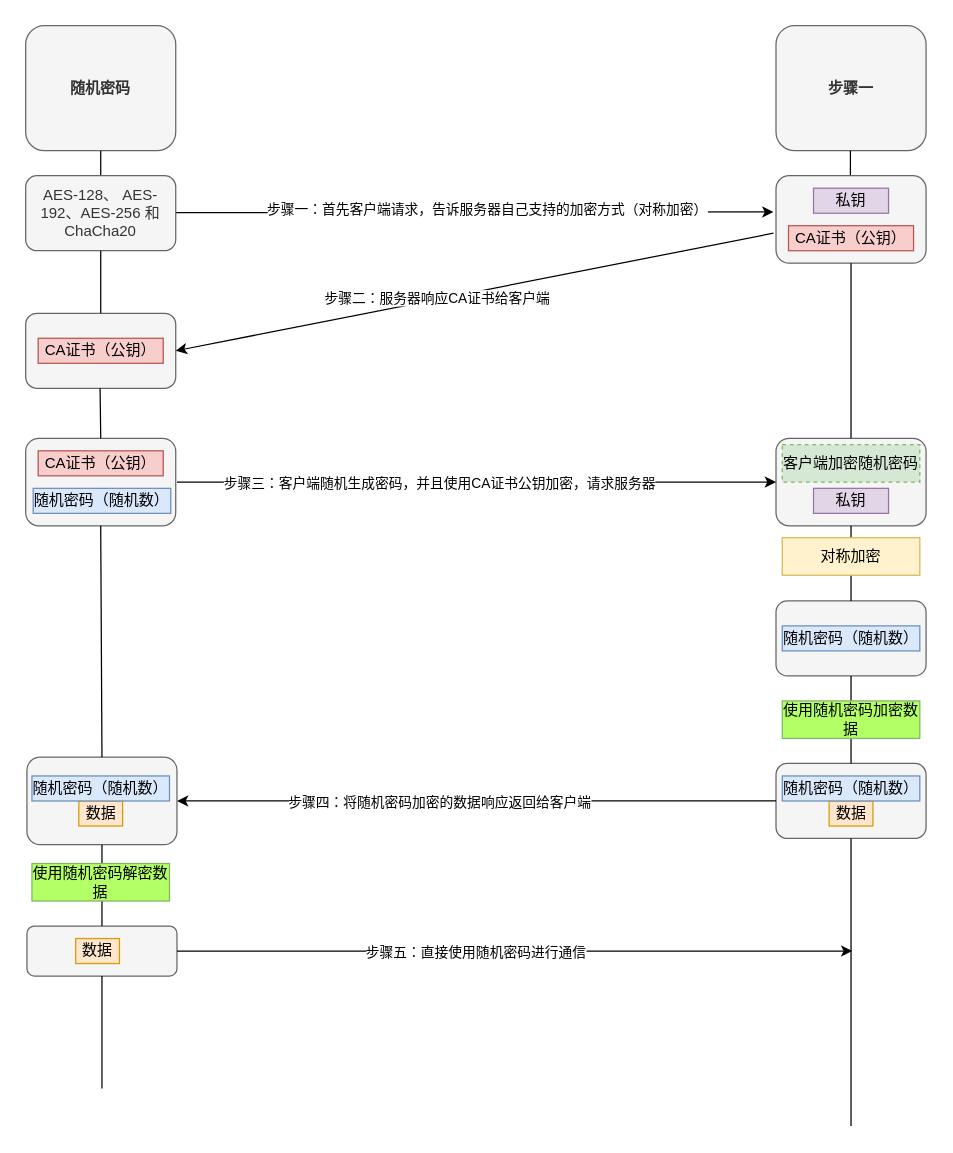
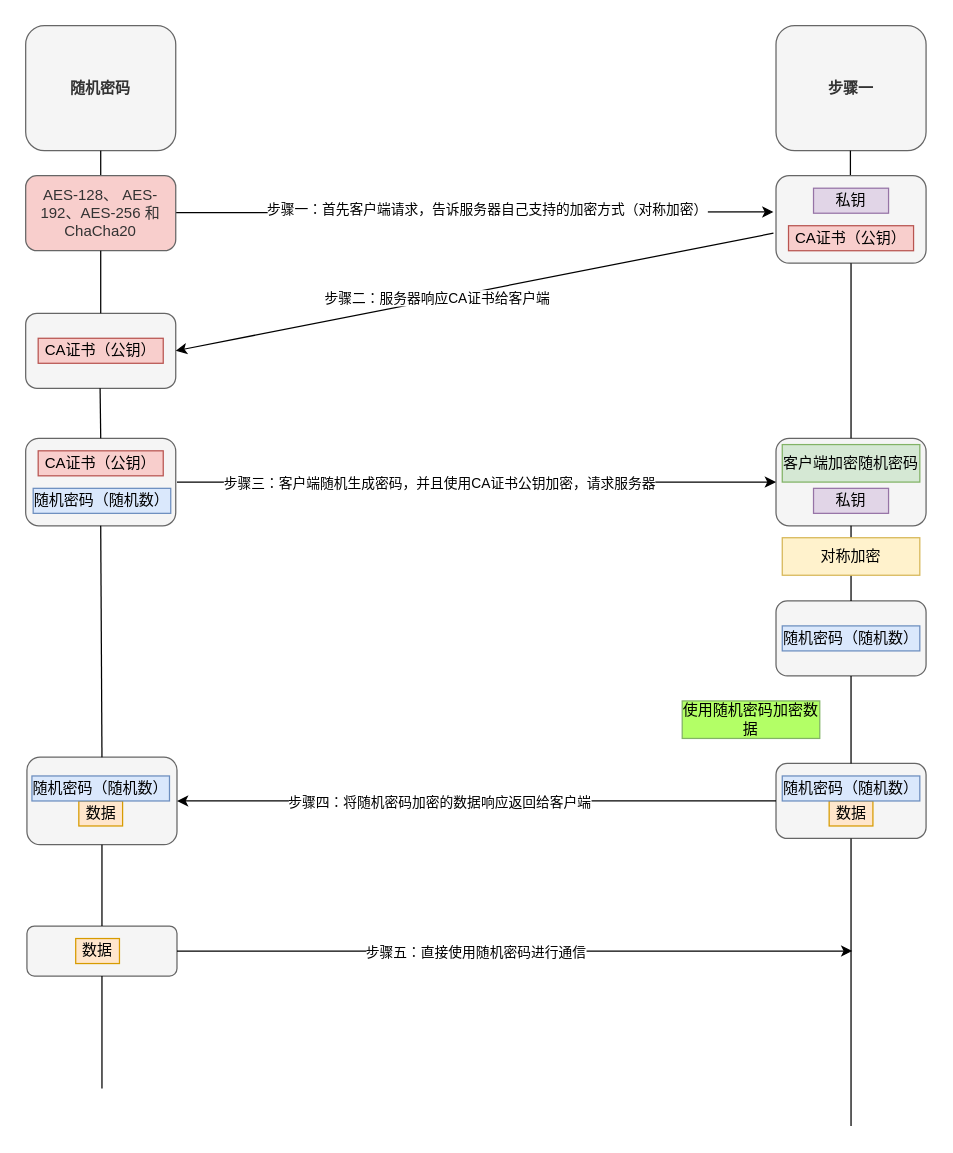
  <mxCell id="0" />
  <mxCell id="1" parent="0" />
  <mxCell id="2" value="&lt;div&gt;&lt;span&gt;&lt;b&gt;随机密码&lt;/b&gt;&lt;/span&gt;&lt;/div&gt;" style="rounded=1;whiteSpace=wrap;html=1;align=center;fillColor=#f5f5f5;strokeColor=#666666;fontColor=#333333;" vertex="1" parent="1"><mxGeometry x="20" y="20" width="120" height="100" as="geometry" /></mxCell>
  <mxCell id="3" value="&lt;div&gt;&lt;span&gt;&lt;b&gt;步骤一&lt;/b&gt;&lt;/span&gt;&lt;/div&gt;" style="rounded=1;whiteSpace=wrap;html=1;align=center;fillColor=#f5f5f5;strokeColor=#666666;fontColor=#333333;" vertex="1" parent="1"><mxGeometry x="620" y="20" width="120" height="100" as="geometry" /></mxCell>
  <mxCell id="4" value="" style="endArrow=none;html=1;entryX=0.5;entryY=1;entryDx=0;entryDy=0;" edge="1" parent="1" target="2"><mxGeometry width="50" height="50" relative="1" as="geometry"><mxPoint x="80" y="140" as="sourcePoint" /><mxPoint x="100" y="140" as="targetPoint" /></mxGeometry></mxCell>
  <mxCell id="5" value="" style="endArrow=none;html=1;entryX=0.5;entryY=1;entryDx=0;entryDy=0;exitX=0.5;exitY=0;exitDx=0;exitDy=0;" edge="1" parent="1"><mxGeometry width="50" height="50" relative="1" as="geometry"><mxPoint x="679.5" y="210" as="sourcePoint" /><mxPoint x="679.5" y="120" as="targetPoint" /></mxGeometry></mxCell>
  <mxCell id="6" value="" style="endArrow=classic;html=1;entryX=-0.017;entryY=0.414;entryDx=0;entryDy=0;entryPerimeter=0;" edge="1" parent="1" target="10"><mxGeometry width="50" height="50" relative="1" as="geometry"><mxPoint x="140" y="169.5" as="sourcePoint" /><mxPoint x="560" y="169.5" as="targetPoint" /></mxGeometry></mxCell>
  <mxCell id="7" value="步骤一：首先客户端请求，告诉服务器自己支持的加密方式（对称加密）" style="edgeLabel;html=1;align=center;verticalAlign=middle;resizable=0;points=[];" vertex="1" connectable="0" parent="6"><mxGeometry x="0.043" y="3" relative="1" as="geometry"><mxPoint as="offset" /></mxGeometry></mxCell>
- <mxCell id="8" value="AES-128、 AES-192、AES-256 和 ChaCha20" style="rounded=1;whiteSpace=wrap;html=1;fillColor=#f5f5f5;strokeColor=#666666;fontColor=#333333;" vertex="1" parent="1"><mxGeometry x="20" y="140" width="120" height="60" as="geometry" /></mxCell>
+ <mxCell id="8" value="AES-128、 AES-192、AES-256 和 ChaCha20" style="rounded=1;whiteSpace=wrap;html=1;fillColor=#f8cecc;strokeColor=#666666;fontColor=#333333;" vertex="1" parent="1"><mxGeometry x="20" y="140" width="120" height="60" as="geometry" /></mxCell>
  <mxCell id="9" style="edgeStyle=orthogonalEdgeStyle;rounded=0;orthogonalLoop=1;jettySize=auto;html=1;exitX=0.5;exitY=1;exitDx=0;exitDy=0;" edge="1" parent="1" source="8" target="8"><mxGeometry relative="1" as="geometry" /></mxCell>
  <mxCell id="10" value="" style="rounded=1;whiteSpace=wrap;html=1;fillColor=#f5f5f5;strokeColor=#666666;fontColor=#333333;" vertex="1" parent="1"><mxGeometry x="620" y="140" width="120" height="70" as="geometry" /></mxCell>
  <mxCell id="11" value="私钥" style="rounded=0;whiteSpace=wrap;html=1;fillColor=#e1d5e7;strokeColor=#9673a6;" vertex="1" parent="1"><mxGeometry x="650" y="150" width="60" height="20" as="geometry" /></mxCell>
  <mxCell id="12" value="CA证书（公钥）" style="rounded=0;whiteSpace=wrap;html=1;fillColor=#f8cecc;strokeColor=#b85450;" vertex="1" parent="1"><mxGeometry x="630" y="180" width="100" height="20" as="geometry" /></mxCell>
  <mxCell id="13" value="" style="rounded=1;whiteSpace=wrap;html=1;fillColor=#f5f5f5;strokeColor=#666666;fontColor=#333333;" vertex="1" parent="1"><mxGeometry x="20" y="250" width="120" height="60" as="geometry" /></mxCell>
  <mxCell id="14" value="" style="endArrow=none;html=1;entryX=0.5;entryY=1;entryDx=0;entryDy=0;exitX=0.5;exitY=0;exitDx=0;exitDy=0;" edge="1" parent="1" source="13" target="8"><mxGeometry width="50" height="50" relative="1" as="geometry"><mxPoint x="70" y="260" as="sourcePoint" /><mxPoint x="120" y="210" as="targetPoint" /></mxGeometry></mxCell>
  <mxCell id="15" value="CA证书（公钥）" style="rounded=0;whiteSpace=wrap;html=1;fillColor=#f8cecc;strokeColor=#b85450;" vertex="1" parent="1"><mxGeometry x="30" y="270" width="100" height="20" as="geometry" /></mxCell>
  <mxCell id="16" value="" style="endArrow=classic;html=1;exitX=-0.017;exitY=0.657;exitDx=0;exitDy=0;exitPerimeter=0;entryX=1;entryY=0.5;entryDx=0;entryDy=0;" edge="1" parent="1" source="10" target="13"><mxGeometry width="50" height="50" relative="1" as="geometry"><mxPoint x="520" y="330" as="sourcePoint" /><mxPoint x="570" y="280" as="targetPoint" /></mxGeometry></mxCell>
  <mxCell id="17" value="步骤二：服务器响应CA证书给客户端" style="edgeLabel;html=1;align=center;verticalAlign=middle;resizable=0;points=[];" vertex="1" connectable="0" parent="16"><mxGeometry x="0.125" y="-1" relative="1" as="geometry"><mxPoint as="offset" /></mxGeometry></mxCell>
  <mxCell id="18" value="" style="rounded=1;whiteSpace=wrap;html=1;fillColor=#f5f5f5;strokeColor=#666666;fontColor=#333333;" vertex="1" parent="1"><mxGeometry x="20" y="350" width="120" height="70" as="geometry" /></mxCell>
  <mxCell id="19" value="" style="endArrow=none;html=1;entryX=0.5;entryY=1;entryDx=0;entryDy=0;exitX=0.5;exitY=0;exitDx=0;exitDy=0;" edge="1" parent="1" source="18"><mxGeometry width="50" height="50" relative="1" as="geometry"><mxPoint x="80" y="340" as="sourcePoint" /><mxPoint x="79.5" y="310" as="targetPoint" /></mxGeometry></mxCell>
  <mxCell id="20" value="CA证书（公钥）" style="rounded=0;whiteSpace=wrap;html=1;fillColor=#f8cecc;strokeColor=#b85450;" vertex="1" parent="1"><mxGeometry x="30" y="360" width="100" height="20" as="geometry" /></mxCell>
  <mxCell id="21" value="随机密码（随机数）" style="rounded=0;whiteSpace=wrap;html=1;fillColor=#dae8fc;strokeColor=#6c8ebf;" vertex="1" parent="1"><mxGeometry x="26" y="390" width="110" height="20" as="geometry" /></mxCell>
  <mxCell id="22" value="" style="rounded=1;whiteSpace=wrap;html=1;fillColor=#f5f5f5;strokeColor=#666666;fontColor=#333333;" vertex="1" parent="1"><mxGeometry x="620" y="350" width="120" height="70" as="geometry" /></mxCell>
  <mxCell id="23" value="私钥" style="rounded=0;whiteSpace=wrap;html=1;fillColor=#e1d5e7;strokeColor=#9673a6;" vertex="1" parent="1"><mxGeometry x="650" y="390" width="60" height="20" as="geometry" /></mxCell>
- <mxCell id="24" value="客户端加密随机密码" style="rounded=0;whiteSpace=wrap;html=1;fillColor=#d5e8d4;strokeColor=#82b366;dashed=1;" vertex="1" parent="1"><mxGeometry x="625" y="355" width="110" height="30" as="geometry" /></mxCell>
+ <mxCell id="24" value="客户端加密随机密码" style="rounded=0;whiteSpace=wrap;html=1;fillColor=#d5e8d4;strokeColor=#82b366;" vertex="1" parent="1"><mxGeometry x="625" y="355" width="110" height="30" as="geometry" /></mxCell>
  <mxCell id="25" value="" style="endArrow=classic;html=1;entryX=0;entryY=0.5;entryDx=0;entryDy=0;" edge="1" parent="1" target="22"><mxGeometry width="50" height="50" relative="1" as="geometry"><mxPoint x="141" y="385" as="sourcePoint" /><mxPoint x="580" y="390" as="targetPoint" /></mxGeometry></mxCell>
  <mxCell id="26" value="步骤三：客户端随机生成密码，并且使用CA证书公钥加密，请求服务器" style="edgeLabel;html=1;align=center;verticalAlign=middle;resizable=0;points=[];" vertex="1" connectable="0" parent="25"><mxGeometry x="-0.298" relative="1" as="geometry"><mxPoint x="41" as="offset" /></mxGeometry></mxCell>
  <mxCell id="27" value="" style="endArrow=none;html=1;entryX=0.5;entryY=1;entryDx=0;entryDy=0;exitX=0.5;exitY=0;exitDx=0;exitDy=0;" edge="1" parent="1" source="22" target="10"><mxGeometry width="50" height="50" relative="1" as="geometry"><mxPoint x="660" y="310" as="sourcePoint" /><mxPoint x="710" y="260" as="targetPoint" /></mxGeometry></mxCell>
  <mxCell id="28" value="" style="rounded=1;whiteSpace=wrap;html=1;fillColor=#f5f5f5;strokeColor=#666666;fontColor=#333333;" vertex="1" parent="1"><mxGeometry x="620" y="480" width="120" height="60" as="geometry" /></mxCell>
  <mxCell id="29" value="" style="endArrow=none;html=1;entryX=0.5;entryY=1;entryDx=0;entryDy=0;exitX=0.5;exitY=0;exitDx=0;exitDy=0;" edge="1" parent="1" source="28" target="22"><mxGeometry width="50" height="50" relative="1" as="geometry"><mxPoint x="680" y="470" as="sourcePoint" /><mxPoint x="610" y="450" as="targetPoint" /></mxGeometry></mxCell>
  <mxCell id="30" value="对称加密" style="rounded=0;whiteSpace=wrap;html=1;fillColor=#fff2cc;strokeColor=#d6b656;" vertex="1" parent="1"><mxGeometry x="625" y="429.5" width="110" height="30" as="geometry" /></mxCell>
  <mxCell id="31" value="随机密码（随机数）" style="rounded=0;whiteSpace=wrap;html=1;fillColor=#dae8fc;strokeColor=#6c8ebf;" vertex="1" parent="1"><mxGeometry x="625" y="500" width="110" height="20" as="geometry" /></mxCell>
  <mxCell id="32" value="" style="rounded=1;whiteSpace=wrap;html=1;fillColor=#f5f5f5;strokeColor=#666666;fontColor=#333333;" vertex="1" parent="1"><mxGeometry x="620" y="610" width="120" height="60" as="geometry" /></mxCell>
  <mxCell id="33" value="数据" style="rounded=0;whiteSpace=wrap;html=1;fillColor=#ffe6cc;strokeColor=#d79b00;" vertex="1" parent="1"><mxGeometry x="662.5" y="640" width="35" height="20" as="geometry" /></mxCell>
  <mxCell id="34" value="随机密码（随机数）" style="rounded=0;whiteSpace=wrap;html=1;fillColor=#dae8fc;strokeColor=#6c8ebf;" vertex="1" parent="1"><mxGeometry x="625" y="620" width="110" height="20" as="geometry" /></mxCell>
  <mxCell id="35" value="" style="rounded=1;whiteSpace=wrap;html=1;fillColor=#f5f5f5;strokeColor=#666666;fontColor=#333333;" vertex="1" parent="1"><mxGeometry x="21" y="605" width="120" height="70" as="geometry" /></mxCell>
  <mxCell id="36" value="" style="endArrow=none;html=1;entryX=0.5;entryY=1;entryDx=0;entryDy=0;exitX=0.5;exitY=0;exitDx=0;exitDy=0;" edge="1" parent="1" source="35" target="18"><mxGeometry width="50" height="50" relative="1" as="geometry"><mxPoint x="80" y="600" as="sourcePoint" /><mxPoint x="150" y="510" as="targetPoint" /></mxGeometry></mxCell>
  <mxCell id="37" value="" style="endArrow=classic;html=1;entryX=1;entryY=0.5;entryDx=0;entryDy=0;exitX=0;exitY=0.5;exitDx=0;exitDy=0;" edge="1" parent="1" source="32" target="35"><mxGeometry width="50" height="50" relative="1" as="geometry"><mxPoint x="350" y="670" as="sourcePoint" /><mxPoint x="400" y="620" as="targetPoint" /></mxGeometry></mxCell>
  <mxCell id="38" value="步骤四：将随机密码加密的数据响应返回给客户端" style="edgeLabel;html=1;align=center;verticalAlign=middle;resizable=0;points=[];" vertex="1" connectable="0" parent="37"><mxGeometry x="0.127" relative="1" as="geometry"><mxPoint as="offset" /></mxGeometry></mxCell>
  <mxCell id="39" value="数据" style="rounded=0;whiteSpace=wrap;html=1;fillColor=#ffe6cc;strokeColor=#d79b00;" vertex="1" parent="1"><mxGeometry x="62.5" y="640" width="35" height="20" as="geometry" /></mxCell>
  <mxCell id="40" value="" style="endArrow=none;html=1;entryX=0.5;entryY=1;entryDx=0;entryDy=0;exitX=0.5;exitY=0;exitDx=0;exitDy=0;" edge="1" parent="1" source="32" target="28"><mxGeometry width="50" height="50" relative="1" as="geometry"><mxPoint x="660" y="750" as="sourcePoint" /><mxPoint x="710" y="700" as="targetPoint" /></mxGeometry></mxCell>
- <mxCell id="41" value="使用随机密码加密数据" style="rounded=0;whiteSpace=wrap;html=1;strokeColor=#82b366;fillColor=#B3FF66;" vertex="1" parent="1"><mxGeometry x="625" y="560" width="110" height="30" as="geometry" /></mxCell>
+ <mxCell id="41" value="使用随机密码加密数据" style="rounded=0;whiteSpace=wrap;html=1;strokeColor=#82b366;fillColor=#B3FF66;" vertex="1" parent="1"><mxGeometry x="545" y="560" width="110" height="30" as="geometry" /></mxCell>
  <mxCell id="42" value="随机密码（随机数）" style="rounded=0;whiteSpace=wrap;html=1;fillColor=#dae8fc;strokeColor=#6c8ebf;" vertex="1" parent="1"><mxGeometry x="25" y="620" width="110" height="20" as="geometry" /></mxCell>
  <mxCell id="43" value="" style="rounded=1;whiteSpace=wrap;html=1;fillColor=#f5f5f5;strokeColor=#666666;fontColor=#333333;" vertex="1" parent="1"><mxGeometry x="21" y="740" width="120" height="40" as="geometry" /></mxCell>
  <mxCell id="44" value="数据" style="rounded=0;whiteSpace=wrap;html=1;fillColor=#ffe6cc;strokeColor=#d79b00;" vertex="1" parent="1"><mxGeometry y="750" width="35" height="20" as="geometry" x="60" /></mxCell>
  <mxCell id="45" value="" style="endArrow=none;html=1;entryX=0.5;entryY=1;entryDx=0;entryDy=0;exitX=0.5;exitY=0;exitDx=0;exitDy=0;" edge="1" parent="1" source="43" target="35"><mxGeometry width="50" height="50" relative="1" as="geometry"><mxPoint y="750" as="sourcePoint" x="60" /><mxPoint x="110" y="700" as="targetPoint" /></mxGeometry></mxCell>
- <mxCell id="46" value="使用随机密码解密数据" style="rounded=0;whiteSpace=wrap;html=1;strokeColor=#82b366;fillColor=#B3FF66;" vertex="1" parent="1"><mxGeometry x="25" y="690" width="110" height="30" as="geometry" /></mxCell>
  <mxCell id="47" value="" style="endArrow=none;html=1;entryX=0.5;entryY=1;entryDx=0;entryDy=0;" edge="1" parent="1" target="32"><mxGeometry width="50" height="50" relative="1" as="geometry"><mxPoint x="680" y="900" as="sourcePoint" /><mxPoint x="730" y="720" as="targetPoint" /></mxGeometry></mxCell>
  <mxCell id="48" value="" style="endArrow=classic;html=1;exitX=1;exitY=0.5;exitDx=0;exitDy=0;" edge="1" parent="1" source="43"><mxGeometry width="50" height="50" relative="1" as="geometry"><mxPoint x="340" y="790" as="sourcePoint" /><mxPoint x="681" y="760" as="targetPoint" /></mxGeometry></mxCell>
  <mxCell id="49" value="步骤五：直接使用随机密码进行通信" style="edgeLabel;html=1;align=center;verticalAlign=middle;resizable=0;points=[];" vertex="1" connectable="0" parent="48"><mxGeometry x="-0.118" relative="1" as="geometry"><mxPoint as="offset" /></mxGeometry></mxCell>
  <mxCell id="50" value="" style="endArrow=none;html=1;entryX=0.5;entryY=1;entryDx=0;entryDy=0;" edge="1" parent="1" target="43"><mxGeometry width="50" height="50" relative="1" as="geometry"><mxPoint x="81" y="870" as="sourcePoint" /><mxPoint x="140" y="820" as="targetPoint" /></mxGeometry></mxCell>
